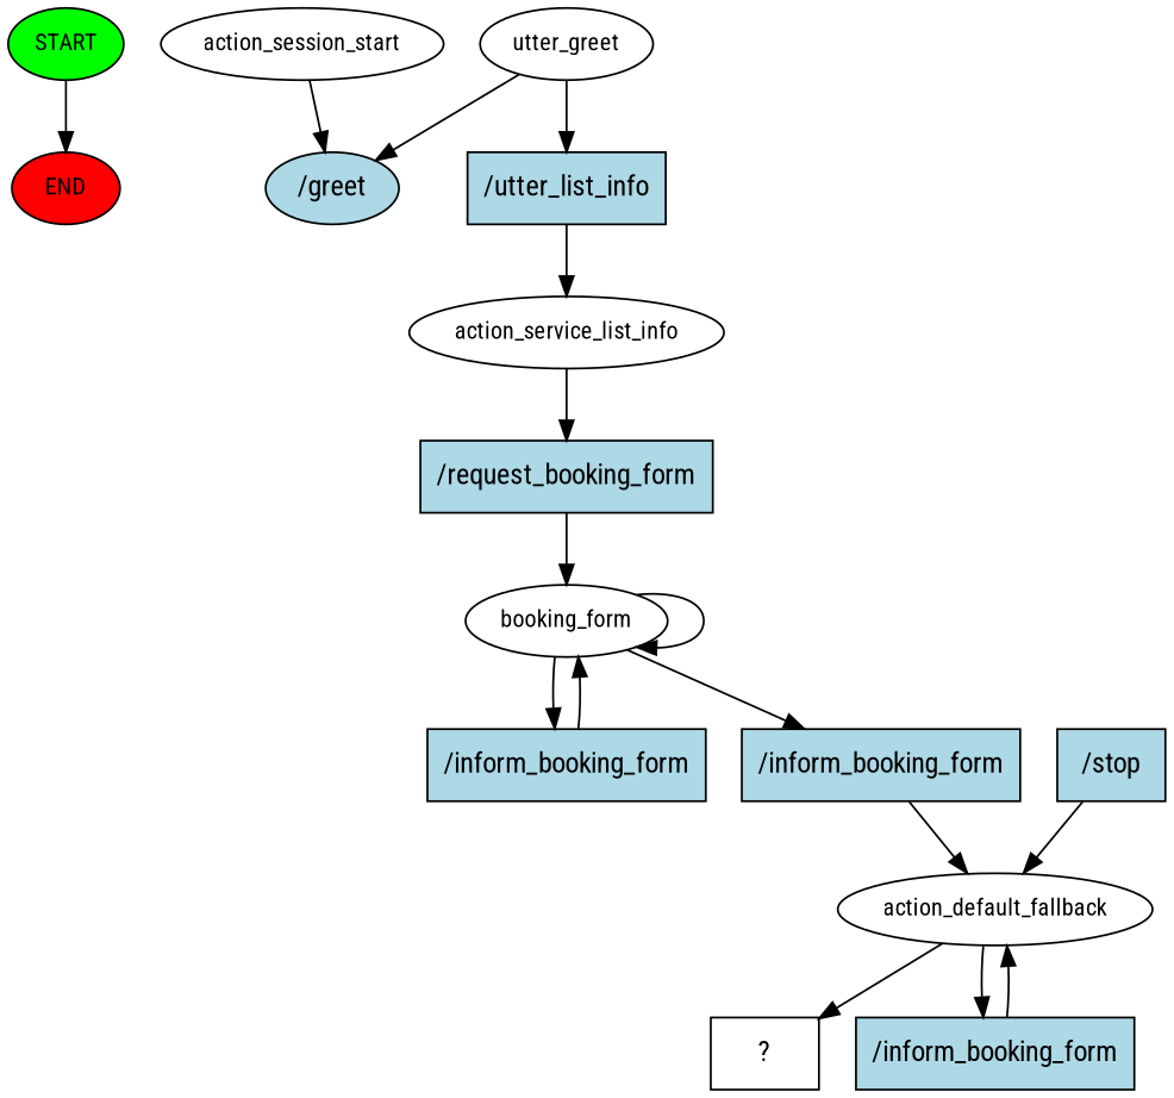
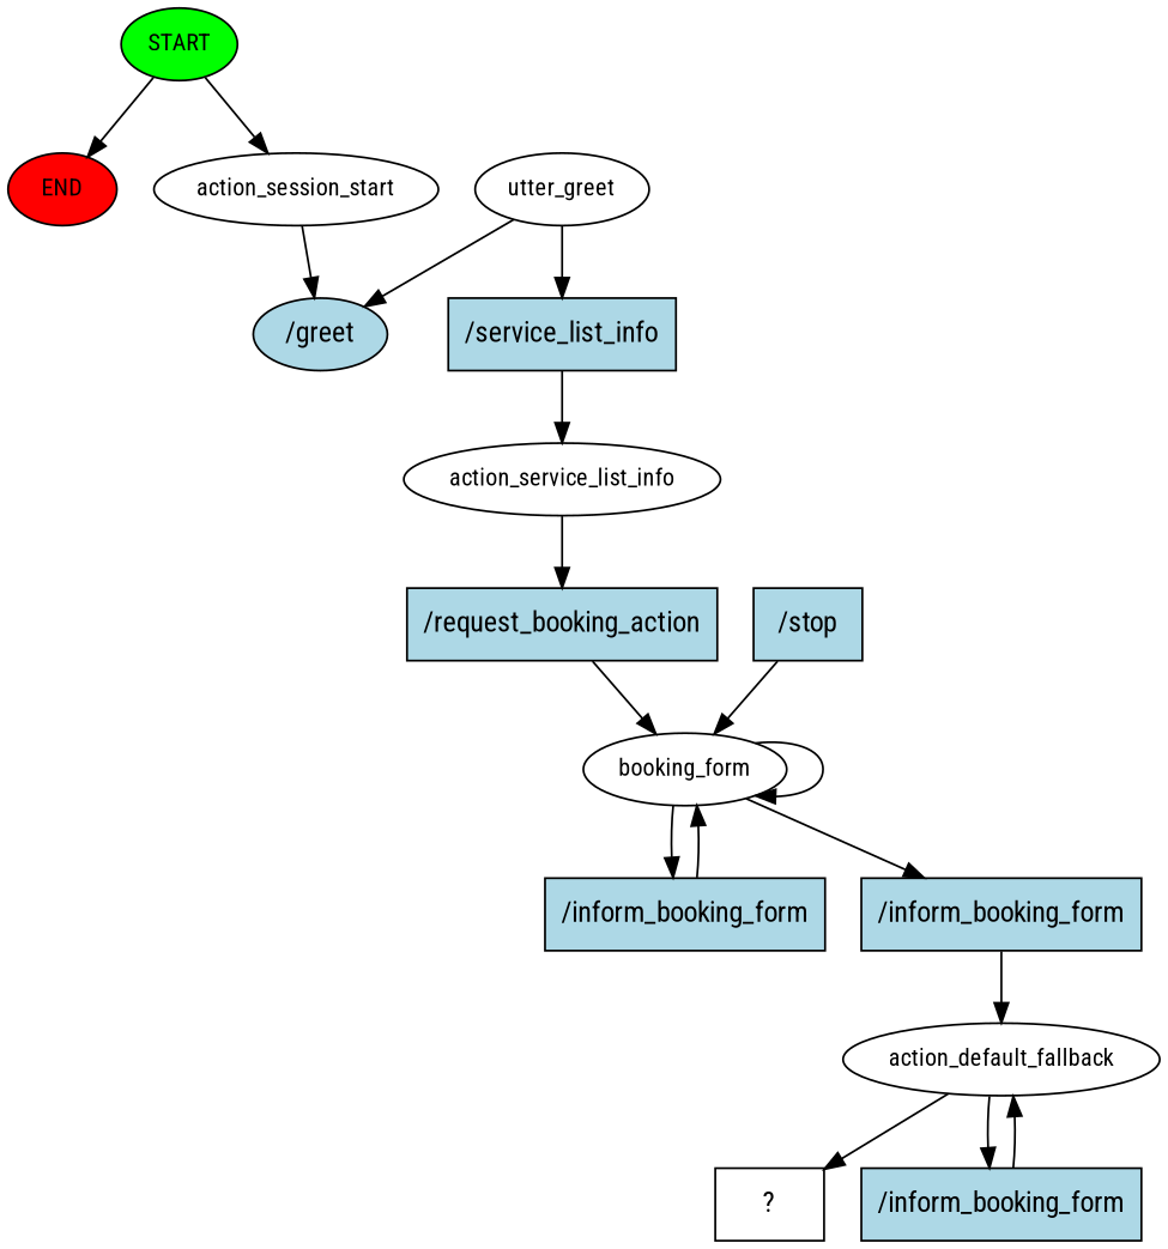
  digraph {
    fontname="Roboto Condensed"
    node [fillcolor=lightblue fontname="Roboto Condensed" style=filled]
    edge [fontname="Roboto Condensed"]
    n1 [fillcolor=green fontsize=12 label=START]
    n2 [fillcolor=red fontsize=12 label=END]
    n3 [fontsize=12 label=action_session_start fillcolor="" style=""]
    n4 [label="/greet" shape=ellipse]
    n5 [fontsize=12 label=utter_greet fillcolor="" style=""]
-   n6 [label="/utter_list_info" shape=rect]
+   n6 [label="/service_list_info" shape=rect]
    n7 [fontsize=12 label=action_service_list_info fillcolor="" style=""]
-   n8 [label="/request_booking_form" shape=rect]
+   n8 [label="/request_booking_action" shape=rect]
    n9 [fontsize=12 label=booking_form fillcolor="" style=""]
    n10 [label="/inform_booking_form" shape=rect]
    n11 [label="/inform_booking_form" shape=rect]
    n12 [fontsize=12 label=action_default_fallback fillcolor="" style=""]
    n13 [label="  ?  " shape=rect fillcolor="" style=""]
    n14 [label="/inform_booking_form" shape=rect]
    n15 [label="/stop" shape=rect]
    n1 -> n2
+   n1 -> n3
    n3 -> n4
    n5 -> n4
    n5 -> n6
    n6 -> n7
    n7 -> n8
    n8 -> n9
    n9 -> n9
    n9 -> n10
    n9 -> n11
    n10 -> n9
    n11 -> n12
    n12 -> n13
    n12 -> n14
    n14 -> n12
-   n15 -> n12
+   n15 -> n9
  }
